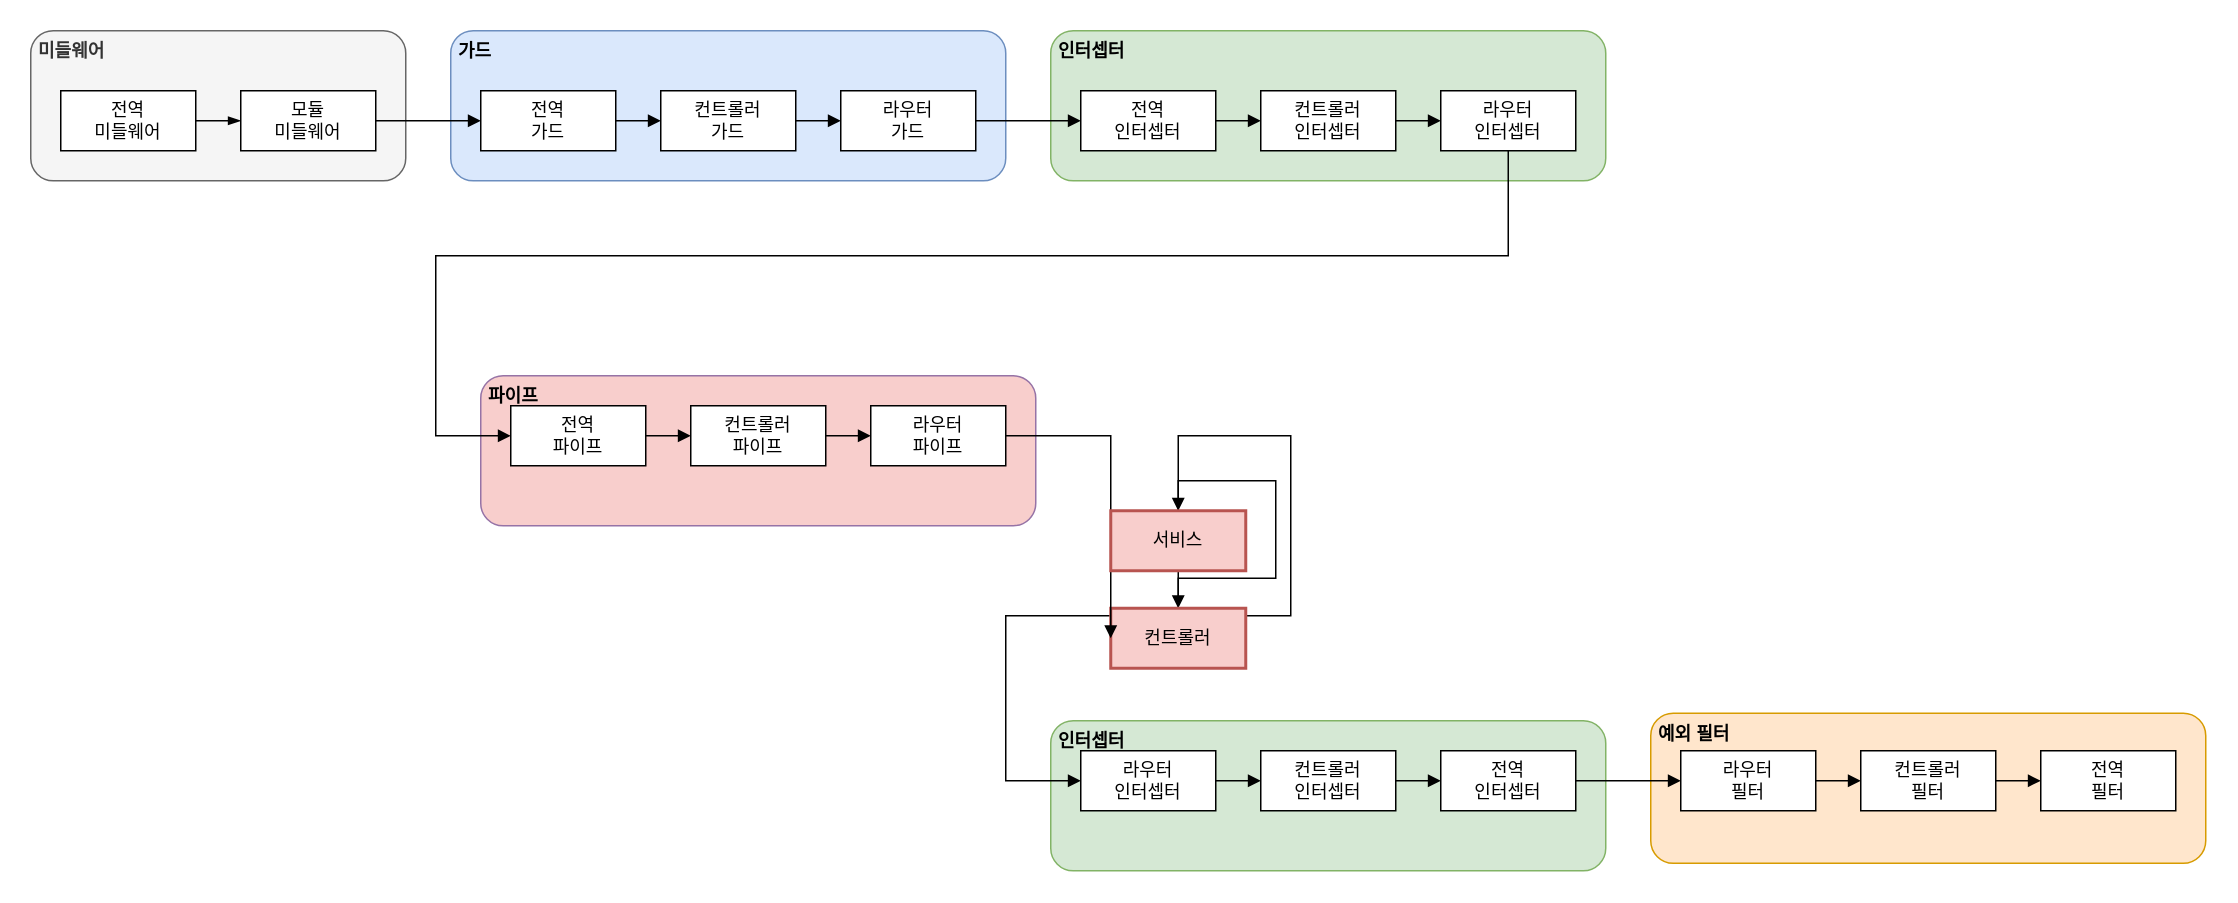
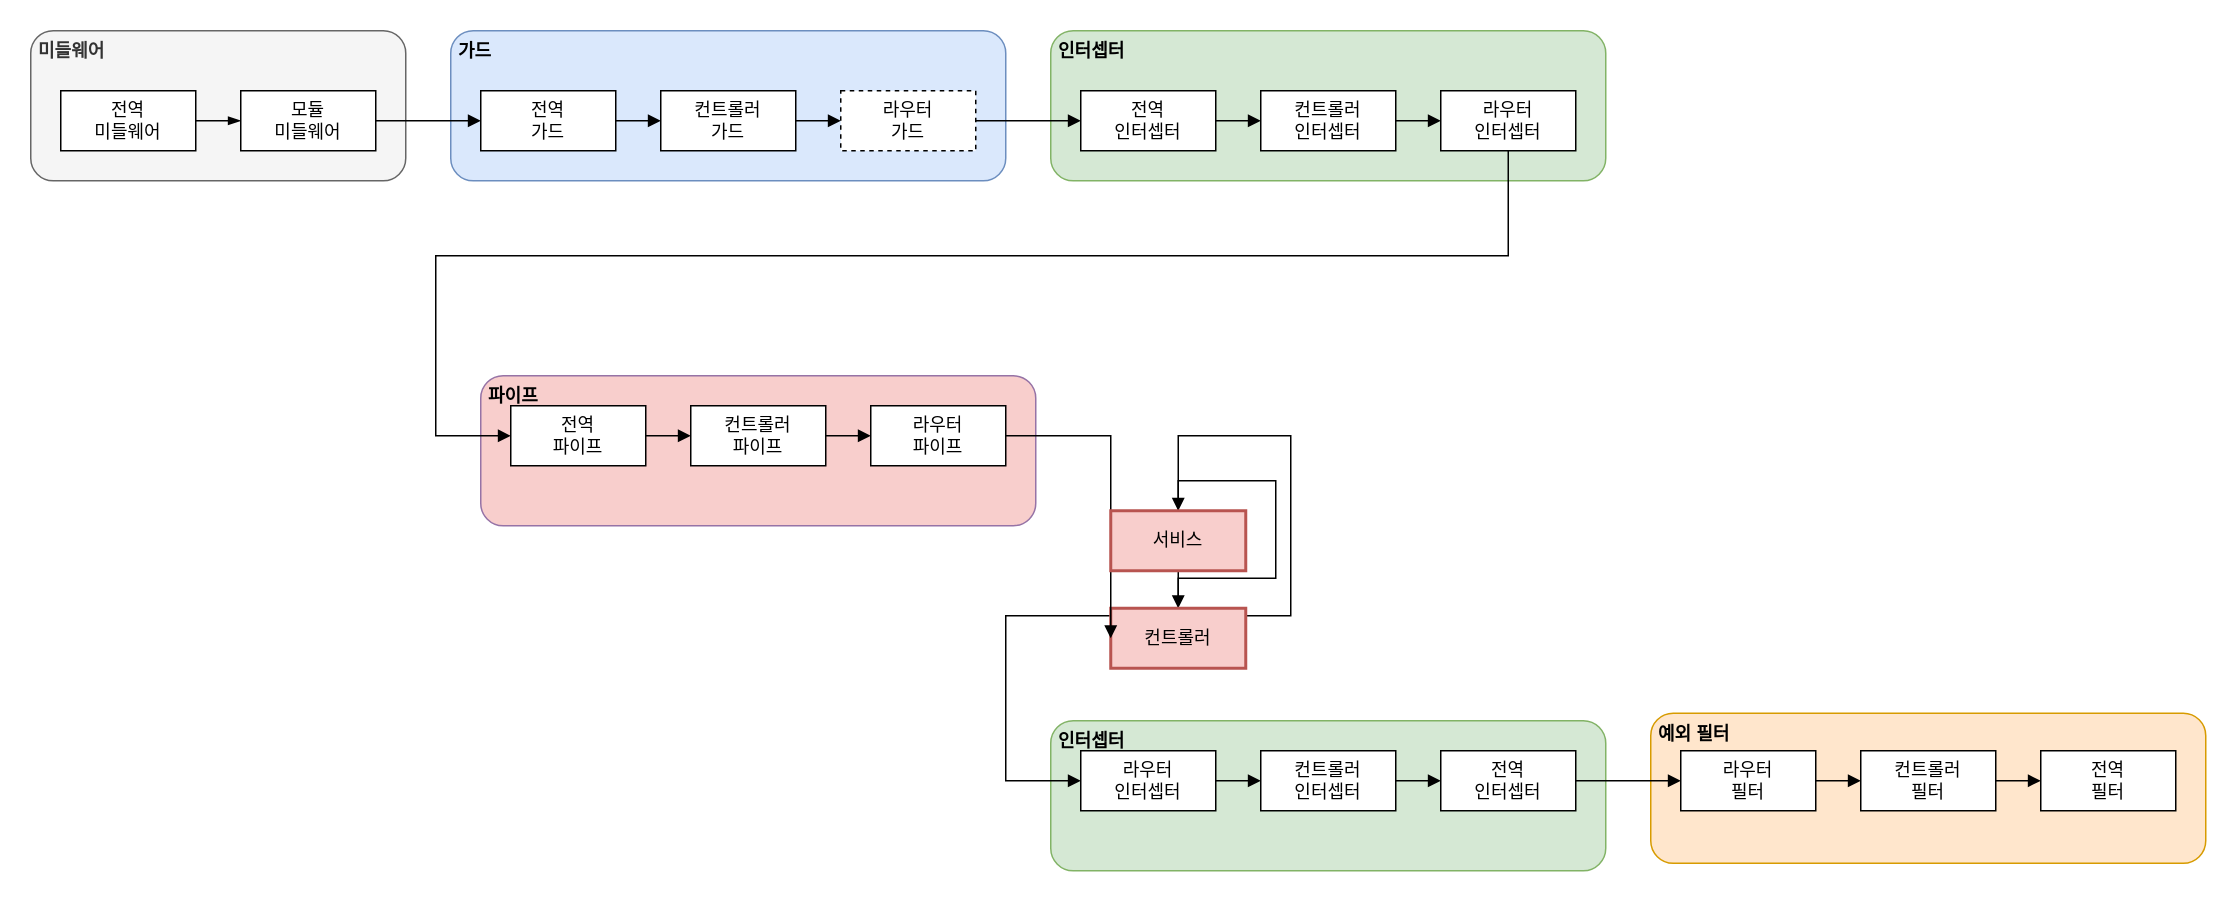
  <mxCell id="0" />
  <mxCell id="1" parent="0" />
  <mxCell id="2" value="&amp;nbsp;&lt;b&gt;예외 필터&lt;/b&gt;" style="rounded=1;whiteSpace=wrap;html=1;align=left;verticalAlign=top;fillColor=#ffe6cc;strokeColor=#d79b00;" vertex="1" parent="1"><mxGeometry x="1100" y="475" width="370" height="100" as="geometry" /></mxCell>
  <mxCell id="3" value="&amp;nbsp;&lt;b&gt;인터셉터&lt;/b&gt;" style="rounded=1;whiteSpace=wrap;html=1;align=left;verticalAlign=top;fillColor=#d5e8d4;strokeColor=#82b366;" vertex="1" parent="1"><mxGeometry x="700" y="480" width="370" height="100" as="geometry" /></mxCell>
  <mxCell id="4" value="&amp;nbsp;&lt;b&gt;파이프&lt;/b&gt;" style="rounded=1;whiteSpace=wrap;html=1;align=left;verticalAlign=top;fillColor=#f8cecc;strokeColor=#9673a6;" vertex="1" parent="1"><mxGeometry x="320" y="250" width="370" height="100" as="geometry" /></mxCell>
  <mxCell id="5" value="&amp;nbsp;&lt;b&gt;인터셉터&lt;/b&gt;" style="rounded=1;whiteSpace=wrap;html=1;align=left;verticalAlign=top;fillColor=#d5e8d4;strokeColor=#82b366;" vertex="1" parent="1"><mxGeometry x="700" y="20" width="370" height="100" as="geometry" /></mxCell>
  <mxCell id="6" value="&amp;nbsp;&lt;b&gt;가드&lt;/b&gt;" style="rounded=1;whiteSpace=wrap;html=1;align=left;verticalAlign=top;fillColor=#dae8fc;strokeColor=#6c8ebf;" vertex="1" parent="1"><mxGeometry x="300" y="20" width="370" height="100" as="geometry" /></mxCell>
  <mxCell id="7" value="&amp;nbsp;&lt;b&gt;미들웨어&lt;/b&gt;" style="rounded=1;whiteSpace=wrap;html=1;align=left;verticalAlign=top;fillColor=#f5f5f5;fontColor=#333333;strokeColor=#666666;" vertex="1" parent="1"><mxGeometry x="20" y="20" width="250" height="100" as="geometry" /></mxCell>
  <mxCell id="8" style="edgeStyle=orthogonalEdgeStyle;rounded=0;orthogonalLoop=1;jettySize=auto;html=1;entryX=0.5;entryY=0;entryDx=0;entryDy=0;endArrow=block;endFill=1;startArrow=block;startFill=1;" edge="1" parent="1" source="10" target="33"><mxGeometry relative="1" as="geometry" /></mxCell>
  <mxCell id="9" style="edgeStyle=orthogonalEdgeStyle;rounded=0;orthogonalLoop=1;jettySize=auto;html=1;entryX=0;entryY=0.5;entryDx=0;entryDy=0;endArrow=block;endFill=1;" edge="1" parent="1" source="10" target="35"><mxGeometry relative="1" as="geometry"><Array as="points"><mxPoint x="860" y="290" /><mxPoint x="860" y="410" /><mxPoint x="670" y="410" /><mxPoint x="670" y="520" /></Array></mxGeometry></mxCell>
  <mxCell id="10" value="컨트롤러" style="rounded=0;whiteSpace=wrap;html=1;fillColor=#f8cecc;strokeColor=#b85450;strokeWidth=2;" vertex="1" parent="1"><mxGeometry x="740" y="405" width="90" height="40" as="geometry" /></mxCell>
  <mxCell id="11" style="edgeStyle=orthogonalEdgeStyle;rounded=0;orthogonalLoop=1;jettySize=auto;html=1;entryX=0;entryY=0.5;entryDx=0;entryDy=0;endArrow=blockThin;endFill=1;" edge="1" parent="1" source="12" target="14"><mxGeometry relative="1" as="geometry" /></mxCell>
  <mxCell id="12" value="전역&lt;br&gt;미들웨어" style="rounded=0;whiteSpace=wrap;html=1;" vertex="1" parent="1"><mxGeometry x="40" y="60" width="90" height="40" as="geometry" /></mxCell>
  <mxCell id="13" style="edgeStyle=orthogonalEdgeStyle;rounded=0;orthogonalLoop=1;jettySize=auto;html=1;entryX=0;entryY=0.5;entryDx=0;entryDy=0;endArrow=block;endFill=1;" edge="1" parent="1" source="14" target="16"><mxGeometry relative="1" as="geometry" /></mxCell>
  <mxCell id="14" value="모듈&lt;br&gt;미들웨어" style="rounded=0;whiteSpace=wrap;html=1;" vertex="1" parent="1"><mxGeometry x="160" y="60" width="90" height="40" as="geometry" /></mxCell>
  <mxCell id="15" style="edgeStyle=orthogonalEdgeStyle;rounded=0;orthogonalLoop=1;jettySize=auto;html=1;entryX=0;entryY=0.5;entryDx=0;entryDy=0;endArrow=block;endFill=1;" edge="1" parent="1" source="16" target="18"><mxGeometry relative="1" as="geometry" /></mxCell>
  <mxCell id="16" value="전역&lt;br&gt;가드" style="rounded=0;whiteSpace=wrap;html=1;" vertex="1" parent="1"><mxGeometry x="320" y="60" width="90" height="40" as="geometry" /></mxCell>
  <mxCell id="17" style="edgeStyle=orthogonalEdgeStyle;rounded=0;orthogonalLoop=1;jettySize=auto;html=1;entryX=0;entryY=0.5;entryDx=0;entryDy=0;endArrow=block;endFill=1;" edge="1" parent="1" source="18" target="20"><mxGeometry relative="1" as="geometry" /></mxCell>
  <mxCell id="18" value="컨트롤러&lt;br&gt;가드" style="rounded=0;whiteSpace=wrap;html=1;" vertex="1" parent="1"><mxGeometry x="440" y="60" width="90" height="40" as="geometry" /></mxCell>
  <mxCell id="19" style="edgeStyle=orthogonalEdgeStyle;rounded=0;orthogonalLoop=1;jettySize=auto;html=1;entryX=0;entryY=0.5;entryDx=0;entryDy=0;endArrow=block;endFill=1;" edge="1" parent="1" source="20" target="22"><mxGeometry relative="1" as="geometry" /></mxCell>
- <mxCell id="20" value="라우터&lt;br&gt;가드" style="rounded=0;whiteSpace=wrap;html=1;" vertex="1" parent="1"><mxGeometry x="560" y="60" width="90" height="40" as="geometry" /></mxCell>
+ <mxCell id="20" value="라우터&lt;br&gt;가드" style="rounded=0;whiteSpace=wrap;html=1;dashed=1;" vertex="1" parent="1"><mxGeometry x="560" y="60" width="90" height="40" as="geometry" /></mxCell>
  <mxCell id="21" style="edgeStyle=orthogonalEdgeStyle;rounded=0;orthogonalLoop=1;jettySize=auto;html=1;entryX=0;entryY=0.5;entryDx=0;entryDy=0;endArrow=block;endFill=1;" edge="1" parent="1" source="22" target="24"><mxGeometry relative="1" as="geometry" /></mxCell>
  <mxCell id="22" value="전역&lt;br&gt;인터셉터" style="rounded=0;whiteSpace=wrap;html=1;" vertex="1" parent="1"><mxGeometry x="720" y="60" width="90" height="40" as="geometry" /></mxCell>
  <mxCell id="23" style="edgeStyle=orthogonalEdgeStyle;rounded=0;orthogonalLoop=1;jettySize=auto;html=1;entryX=0;entryY=0.5;entryDx=0;entryDy=0;endArrow=block;endFill=1;" edge="1" parent="1" source="24" target="26"><mxGeometry relative="1" as="geometry" /></mxCell>
  <mxCell id="24" value="컨트롤러&lt;br&gt;인터셉터" style="rounded=0;whiteSpace=wrap;html=1;" vertex="1" parent="1"><mxGeometry x="840" y="60" width="90" height="40" as="geometry" /></mxCell>
  <mxCell id="25" style="edgeStyle=orthogonalEdgeStyle;rounded=0;orthogonalLoop=1;jettySize=auto;html=1;entryX=0;entryY=0.5;entryDx=0;entryDy=0;endArrow=block;endFill=1;" edge="1" parent="1" source="26" target="28"><mxGeometry relative="1" as="geometry"><Array as="points"><mxPoint x="1005" y="170" /><mxPoint x="290" y="170" /><mxPoint x="290" y="290" /></Array></mxGeometry></mxCell>
  <mxCell id="26" value="라우터&lt;br&gt;인터셉터" style="rounded=0;whiteSpace=wrap;html=1;" vertex="1" parent="1"><mxGeometry x="960" y="60" width="90" height="40" as="geometry" /></mxCell>
  <mxCell id="27" style="edgeStyle=orthogonalEdgeStyle;rounded=0;orthogonalLoop=1;jettySize=auto;html=1;entryX=0;entryY=0.5;entryDx=0;entryDy=0;endArrow=block;endFill=1;" edge="1" parent="1" source="28" target="30"><mxGeometry relative="1" as="geometry" /></mxCell>
  <mxCell id="28" value="전역&lt;br&gt;파이프" style="rounded=0;whiteSpace=wrap;html=1;" vertex="1" parent="1"><mxGeometry x="340" y="270" width="90" height="40" as="geometry" /></mxCell>
  <mxCell id="29" style="edgeStyle=orthogonalEdgeStyle;rounded=0;orthogonalLoop=1;jettySize=auto;html=1;entryX=0;entryY=0.5;entryDx=0;entryDy=0;endArrow=block;endFill=1;" edge="1" parent="1" source="30" target="32"><mxGeometry relative="1" as="geometry" /></mxCell>
  <mxCell id="30" value="컨트롤러&lt;br&gt;파이프" style="rounded=0;whiteSpace=wrap;html=1;" vertex="1" parent="1"><mxGeometry x="460" y="270" width="90" height="40" as="geometry" /></mxCell>
  <mxCell id="31" style="edgeStyle=orthogonalEdgeStyle;rounded=0;orthogonalLoop=1;jettySize=auto;html=1;entryX=0;entryY=0.5;entryDx=0;entryDy=0;endArrow=block;endFill=1;" edge="1" parent="1" source="32" target="10"><mxGeometry relative="1" as="geometry"><Array as="points"><mxPoint x="690" y="290" /><mxPoint x="690" y="290" /></Array></mxGeometry></mxCell>
  <mxCell id="32" value="라우터&lt;br&gt;파이프" style="rounded=0;whiteSpace=wrap;html=1;" vertex="1" parent="1"><mxGeometry x="580" y="270" width="90" height="40" as="geometry" /></mxCell>
  <mxCell id="33" value="서비스" style="rounded=0;whiteSpace=wrap;html=1;fillColor=#f8cecc;strokeColor=#b85450;strokeWidth=2;" vertex="1" parent="1"><mxGeometry x="740" y="340" width="90" height="40" as="geometry" /></mxCell>
  <mxCell id="34" style="edgeStyle=orthogonalEdgeStyle;rounded=0;orthogonalLoop=1;jettySize=auto;html=1;entryX=0;entryY=0.5;entryDx=0;entryDy=0;endArrow=block;endFill=1;" edge="1" parent="1" source="35" target="37"><mxGeometry relative="1" as="geometry" /></mxCell>
  <mxCell id="35" value="라우터&lt;br&gt;인터셉터" style="rounded=0;whiteSpace=wrap;html=1;" vertex="1" parent="1"><mxGeometry x="720" y="500" width="90" height="40" as="geometry" /></mxCell>
  <mxCell id="36" style="edgeStyle=orthogonalEdgeStyle;rounded=0;orthogonalLoop=1;jettySize=auto;html=1;entryX=0;entryY=0.5;entryDx=0;entryDy=0;endArrow=block;endFill=1;" edge="1" parent="1" source="37" target="39"><mxGeometry relative="1" as="geometry" /></mxCell>
  <mxCell id="37" value="컨트롤러&lt;br&gt;인터셉터" style="rounded=0;whiteSpace=wrap;html=1;" vertex="1" parent="1"><mxGeometry x="840" y="500" width="90" height="40" as="geometry" /></mxCell>
  <mxCell id="38" style="edgeStyle=orthogonalEdgeStyle;rounded=0;orthogonalLoop=1;jettySize=auto;html=1;entryX=0;entryY=0.5;entryDx=0;entryDy=0;endArrow=block;endFill=1;" edge="1" parent="1" source="39" target="41"><mxGeometry relative="1" as="geometry" /></mxCell>
  <mxCell id="39" value="전역&lt;br&gt;인터셉터" style="rounded=0;whiteSpace=wrap;html=1;" vertex="1" parent="1"><mxGeometry x="960" y="500" width="90" height="40" as="geometry" /></mxCell>
  <mxCell id="40" style="edgeStyle=orthogonalEdgeStyle;rounded=0;orthogonalLoop=1;jettySize=auto;html=1;entryX=0;entryY=0.5;entryDx=0;entryDy=0;endArrow=block;endFill=1;" edge="1" parent="1" source="41" target="43"><mxGeometry relative="1" as="geometry" /></mxCell>
  <mxCell id="41" value="라우터&lt;br&gt;필터" style="rounded=0;whiteSpace=wrap;html=1;" vertex="1" parent="1"><mxGeometry x="1120" y="500" width="90" height="40" as="geometry" /></mxCell>
  <mxCell id="42" style="edgeStyle=orthogonalEdgeStyle;rounded=0;orthogonalLoop=1;jettySize=auto;html=1;entryX=0;entryY=0.5;entryDx=0;entryDy=0;endArrow=block;endFill=1;" edge="1" parent="1" source="43" target="44"><mxGeometry relative="1" as="geometry" /></mxCell>
  <mxCell id="43" value="컨트롤러&lt;br&gt;필터" style="rounded=0;whiteSpace=wrap;html=1;" vertex="1" parent="1"><mxGeometry x="1240" y="500" width="90" height="40" as="geometry" /></mxCell>
  <mxCell id="44" value="전역&lt;br&gt;필터" style="rounded=0;whiteSpace=wrap;html=1;" vertex="1" parent="1"><mxGeometry x="1360" y="500" width="90" height="40" as="geometry" /></mxCell>
